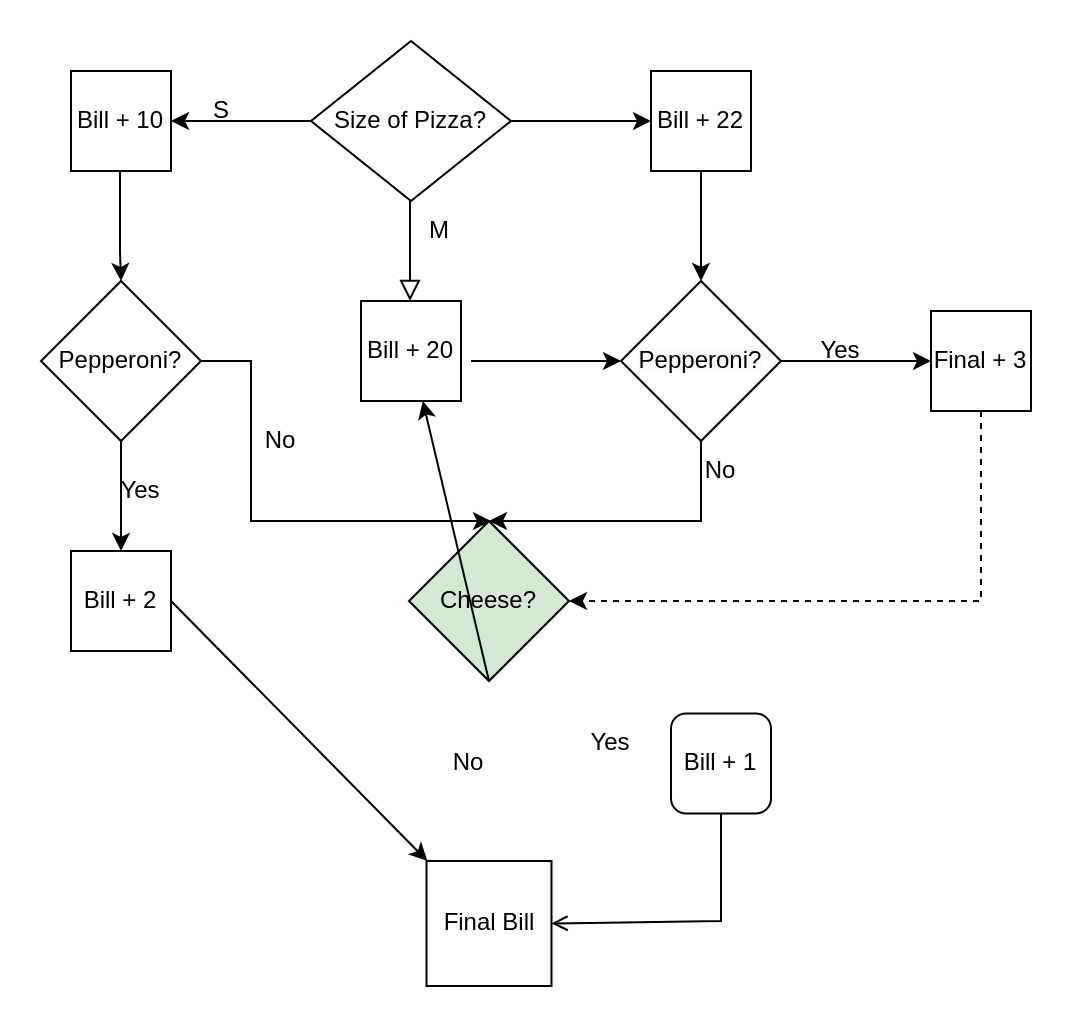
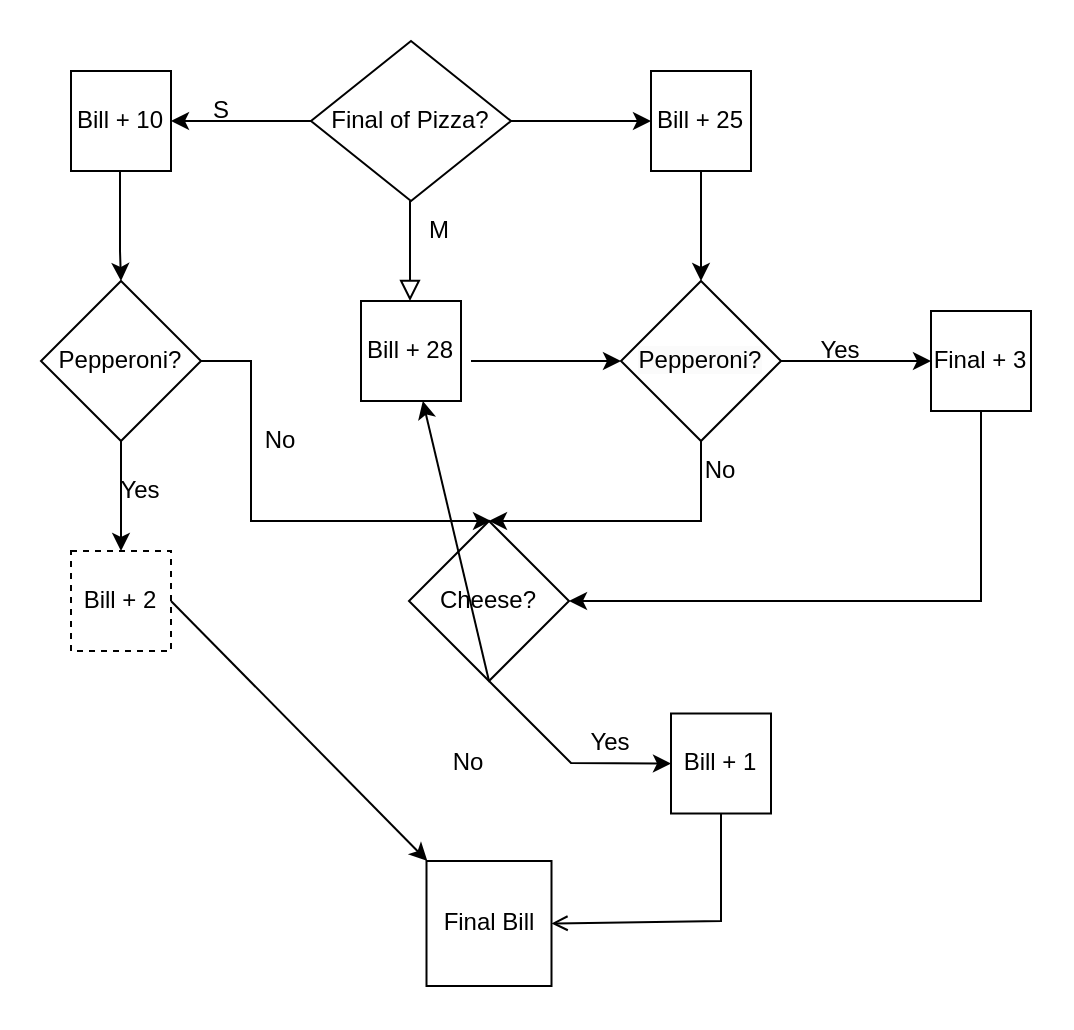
  <mxCell id="0" />
  <mxCell id="1" parent="0" />
  <mxCell id="2" value="" style="rounded=0;html=1;jettySize=auto;orthogonalLoop=1;fontSize=11;endArrow=block;endFill=0;endSize=8;strokeWidth=1;shadow=0;labelBackgroundColor=none;edgeStyle=orthogonalEdgeStyle;" parent="1" edge="1"><mxGeometry relative="1" as="geometry"><mxPoint x="204.5" y="100" as="sourcePoint" /><mxPoint x="204.5" y="150" as="targetPoint" /></mxGeometry></mxCell>
- <mxCell id="3" value="Size of Pizza?" style="rhombus;whiteSpace=wrap;html=1;" vertex="1" parent="1"><mxGeometry x="155" y="20" width="100" height="80" as="geometry" /></mxCell>
+ <mxCell id="3" value="Final of Pizza?" style="rhombus;whiteSpace=wrap;html=1;" vertex="1" parent="1"><mxGeometry x="155" y="20" width="100" height="80" as="geometry" /></mxCell>
  <mxCell id="4" value="" style="endArrow=classic;html=1;rounded=0;" edge="1" parent="1"><mxGeometry width="50" height="50" relative="1" as="geometry"><mxPoint x="255" y="60" as="sourcePoint" /><mxPoint x="325" y="60" as="targetPoint" /></mxGeometry></mxCell>
  <mxCell id="5" value="" style="endArrow=classic;html=1;rounded=0;exitX=0;exitY=0.5;exitDx=0;exitDy=0;" edge="1" parent="1" source="3"><mxGeometry width="50" height="50" relative="1" as="geometry"><mxPoint x="75" y="90" as="sourcePoint" /><mxPoint x="85" y="60" as="targetPoint" /></mxGeometry></mxCell>
  <mxCell id="6" value="Bill + 10" style="rounded=0;whiteSpace=wrap;html=1;" vertex="1" parent="1"><mxGeometry x="35" y="35" width="50" height="50" as="geometry" /></mxCell>
- <mxCell id="7" value="Bill + 22" style="rounded=0;whiteSpace=wrap;html=1;" vertex="1" parent="1"><mxGeometry x="325" y="35" width="50" height="50" as="geometry" /></mxCell>
- <mxCell id="8" value="Bill + 20" style="rounded=0;whiteSpace=wrap;html=1;" vertex="1" parent="1"><mxGeometry x="180" y="150" width="50" height="50" as="geometry" /></mxCell>
+ <mxCell id="7" value="Bill + 25" style="rounded=0;whiteSpace=wrap;html=1;" vertex="1" parent="1"><mxGeometry x="325" y="35" width="50" height="50" as="geometry" /></mxCell>
+ <mxCell id="8" value="Bill + 28" style="rounded=0;whiteSpace=wrap;html=1;" vertex="1" parent="1"><mxGeometry x="180" y="150" width="50" height="50" as="geometry" /></mxCell>
  <mxCell id="9" value="S" style="text;html=1;align=center;verticalAlign=middle;resizable=0;points=[];autosize=1;strokeColor=none;fillColor=none;" vertex="1" parent="1"><mxGeometry x="95" y="40" width="30" height="30" as="geometry" /></mxCell>
  <mxCell id="10" value="M" style="text;html=1;align=center;verticalAlign=middle;resizable=0;points=[];autosize=1;strokeColor=none;fillColor=none;" vertex="1" parent="1"><mxGeometry x="204" y="100" width="30" height="30" as="geometry" /></mxCell>
  <mxCell id="11" value="" style="endArrow=classic;html=1;rounded=0;" edge="1" parent="1"><mxGeometry width="50" height="50" relative="1" as="geometry"><mxPoint x="59.5" y="85" as="sourcePoint" /><mxPoint x="60" y="140" as="targetPoint" /><Array as="points"><mxPoint x="59.5" y="125" /></Array></mxGeometry></mxCell>
  <mxCell id="12" value="Pepperoni?" style="rhombus;whiteSpace=wrap;html=1;" vertex="1" parent="1"><mxGeometry x="20" y="140" width="80" height="80" as="geometry" /></mxCell>
  <mxCell id="13" value="" style="endArrow=classic;html=1;rounded=0;entryX=0.5;entryY=0;entryDx=0;entryDy=0;" edge="1" parent="1" target="17"><mxGeometry width="50" height="50" relative="1" as="geometry"><mxPoint x="60" y="220" as="sourcePoint" /><mxPoint x="60" y="270" as="targetPoint" /></mxGeometry></mxCell>
  <mxCell id="14" value="&lt;meta charset=&quot;utf-8&quot;&gt;&lt;span style=&quot;color: rgb(0, 0, 0); font-family: Helvetica; font-size: 12px; font-style: normal; font-variant-ligatures: normal; font-variant-caps: normal; font-weight: 400; letter-spacing: normal; orphans: 2; text-align: center; text-indent: 0px; text-transform: none; widows: 2; word-spacing: 0px; -webkit-text-stroke-width: 0px; background-color: rgb(251, 251, 251); text-decoration-thickness: initial; text-decoration-style: initial; text-decoration-color: initial; float: none; display: inline !important;&quot;&gt;Pepperoni?&lt;/span&gt;" style="rhombus;whiteSpace=wrap;html=1;" vertex="1" parent="1"><mxGeometry x="310" y="140" width="80" height="80" as="geometry" /></mxCell>
  <mxCell id="15" value="" style="endArrow=classic;html=1;rounded=0;" edge="1" parent="1" target="14"><mxGeometry width="50" height="50" relative="1" as="geometry"><mxPoint x="235" y="180" as="sourcePoint" /><mxPoint x="254" y="150" as="targetPoint" /></mxGeometry></mxCell>
  <mxCell id="16" value="" style="endArrow=classic;html=1;rounded=0;entryX=0.5;entryY=0;entryDx=0;entryDy=0;exitX=0.5;exitY=1;exitDx=0;exitDy=0;" edge="1" parent="1" source="7"><mxGeometry width="50" height="50" relative="1" as="geometry"><mxPoint x="350" y="80" as="sourcePoint" /><mxPoint x="350" y="140" as="targetPoint" /></mxGeometry></mxCell>
- <mxCell id="17" value="Bill + 2" style="rounded=0;whiteSpace=wrap;html=1;" vertex="1" parent="1"><mxGeometry x="35" y="275" width="50" height="50" as="geometry" /></mxCell>
+ <mxCell id="17" value="Bill + 2" style="rounded=0;whiteSpace=wrap;html=1;dashed=1;" vertex="1" parent="1"><mxGeometry x="35" y="275" width="50" height="50" as="geometry" /></mxCell>
  <mxCell id="18" value="Final + 3" style="rounded=0;whiteSpace=wrap;html=1;" vertex="1" parent="1"><mxGeometry x="465" y="155" width="50" height="50" as="geometry" /></mxCell>
  <mxCell id="19" value="" style="endArrow=classic;html=1;rounded=0;exitX=1;exitY=0.5;exitDx=0;exitDy=0;" edge="1" parent="1" source="17" target="29"><mxGeometry width="50" height="50" relative="1" as="geometry"><mxPoint x="124.5" y="295" as="sourcePoint" /><mxPoint x="124.5" y="340" as="targetPoint" /></mxGeometry></mxCell>
  <mxCell id="20" value="Yes" style="text;html=1;strokeColor=none;fillColor=none;align=center;verticalAlign=middle;whiteSpace=wrap;rounded=0;" vertex="1" parent="1"><mxGeometry x="40" y="230" width="60" height="30" as="geometry" /></mxCell>
  <mxCell id="21" value="Yes" style="text;html=1;strokeColor=none;fillColor=none;align=center;verticalAlign=middle;whiteSpace=wrap;rounded=0;" vertex="1" parent="1"><mxGeometry x="390" y="160" width="60" height="30" as="geometry" /></mxCell>
  <mxCell id="22" value="" style="endArrow=classic;html=1;rounded=0;entryX=0;entryY=0.5;entryDx=0;entryDy=0;exitX=1;exitY=0.5;exitDx=0;exitDy=0;" edge="1" parent="1" source="14" target="18"><mxGeometry width="50" height="50" relative="1" as="geometry"><mxPoint x="349.5" y="220" as="sourcePoint" /><mxPoint x="350" y="260" as="targetPoint" /><Array as="points"><mxPoint x="415" y="180" /></Array></mxGeometry></mxCell>
- <mxCell id="23" value="Cheese?" style="rhombus;whiteSpace=wrap;html=1;fillColor=#d5e8d4;" vertex="1" parent="1"><mxGeometry x="204" y="260" width="80" height="80" as="geometry" /></mxCell>
+ <mxCell id="23" value="Cheese?" style="rhombus;whiteSpace=wrap;html=1;" vertex="1" parent="1"><mxGeometry x="204" y="260" width="80" height="80" as="geometry" /></mxCell>
  <mxCell id="24" value="" style="endArrow=classic;html=1;rounded=0;exitX=1;exitY=0.5;exitDx=0;exitDy=0;" edge="1" parent="1" source="12"><mxGeometry width="50" height="50" relative="1" as="geometry"><mxPoint x="105" y="180" as="sourcePoint" /><mxPoint x="245" y="260" as="targetPoint" /><Array as="points"><mxPoint x="125" y="180" /><mxPoint x="125" y="260" /></Array></mxGeometry></mxCell>
  <mxCell id="25" value="No" style="text;html=1;strokeColor=none;fillColor=none;align=center;verticalAlign=middle;whiteSpace=wrap;rounded=0;" vertex="1" parent="1"><mxGeometry x="110" y="205" width="60" height="30" as="geometry" /></mxCell>
  <mxCell id="26" value="" style="endArrow=classic;html=1;rounded=0;entryX=0.5;entryY=0;entryDx=0;entryDy=0;" edge="1" parent="1" source="14" target="23"><mxGeometry width="50" height="50" relative="1" as="geometry"><mxPoint x="350" y="270" as="sourcePoint" /><mxPoint x="350" y="290.711" as="targetPoint" /><Array as="points"><mxPoint x="350" y="260" /></Array></mxGeometry></mxCell>
- <mxCell id="27" value="" style="endArrow=classic;html=1;rounded=0;exitX=0.5;exitY=1;exitDx=0;exitDy=0;entryX=1;entryY=0.5;entryDx=0;entryDy=0;dashed=1;" edge="1" parent="1" source="18" target="23"><mxGeometry width="50" height="50" relative="1" as="geometry"><mxPoint x="475" y="230" as="sourcePoint" /><mxPoint x="525" y="180" as="targetPoint" /><Array as="points"><mxPoint x="490" y="300" /></Array></mxGeometry></mxCell>
+ <mxCell id="27" value="" style="endArrow=classic;html=1;rounded=0;exitX=0.5;exitY=1;exitDx=0;exitDy=0;entryX=1;entryY=0.5;entryDx=0;entryDy=0;" edge="1" parent="1" source="18" target="23"><mxGeometry width="50" height="50" relative="1" as="geometry"><mxPoint x="475" y="230" as="sourcePoint" /><mxPoint x="525" y="180" as="targetPoint" /><Array as="points"><mxPoint x="490" y="300" /></Array></mxGeometry></mxCell>
  <mxCell id="28" value="No" style="text;html=1;strokeColor=none;fillColor=none;align=center;verticalAlign=middle;whiteSpace=wrap;rounded=0;" vertex="1" parent="1"><mxGeometry x="330" y="220" width="60" height="30" as="geometry" /></mxCell>
  <mxCell id="29" value="Final Bill" style="whiteSpace=wrap;html=1;aspect=fixed;rounded=0;" vertex="1" parent="1"><mxGeometry x="212.75" y="430" width="62.5" height="62.5" as="geometry" /></mxCell>
  <mxCell id="30" value="No" style="text;html=1;strokeColor=none;fillColor=none;align=center;verticalAlign=middle;whiteSpace=wrap;rounded=0;" vertex="1" parent="1"><mxGeometry x="204" y="366.25" width="60" height="30" as="geometry" /></mxCell>
- <mxCell id="31" value="Bill + 1" style="whiteSpace=wrap;html=1;rounded=1;" vertex="1" parent="1"><mxGeometry x="335" y="356.25" width="50" height="50" as="geometry" /></mxCell>
+ <mxCell id="31" value="Bill + 1" style="rounded=0;whiteSpace=wrap;html=1;" vertex="1" parent="1"><mxGeometry x="335" y="356.25" width="50" height="50" as="geometry" /></mxCell>
  <mxCell id="32" value="" style="endArrow=classic;html=1;rounded=0;exitX=0.5;exitY=1;exitDx=0;exitDy=0;" edge="1" parent="1" source="23" target="8"><mxGeometry width="50" height="50" relative="1" as="geometry"><mxPoint x="265" y="350" as="sourcePoint" /><mxPoint x="315" y="300" as="targetPoint" /></mxGeometry></mxCell>
+ <mxCell id="33" value="" style="endArrow=classic;html=1;rounded=0;exitX=0.5;exitY=1;exitDx=0;exitDy=0;entryX=0;entryY=0.5;entryDx=0;entryDy=0;" edge="1" parent="1" source="23" target="31"><mxGeometry width="50" height="50" relative="1" as="geometry"><mxPoint x="265" y="350" as="sourcePoint" /><mxPoint x="315" y="300" as="targetPoint" /><Array as="points"><mxPoint x="285" y="381" /></Array></mxGeometry></mxCell>
  <mxCell id="34" value="Yes" style="text;html=1;strokeColor=none;fillColor=none;align=center;verticalAlign=middle;whiteSpace=wrap;rounded=0;" vertex="1" parent="1"><mxGeometry x="275" y="356.25" width="60" height="30" as="geometry" /></mxCell>
  <mxCell id="35" value="" style="endArrow=open;html=1;rounded=0;exitX=0.5;exitY=1;exitDx=0;exitDy=0;entryX=1;entryY=0.5;entryDx=0;entryDy=0;" edge="1" parent="1" source="31" target="29"><mxGeometry width="50" height="50" relative="1" as="geometry"><mxPoint x="265" y="350" as="sourcePoint" /><mxPoint x="315" y="300" as="targetPoint" /><Array as="points"><mxPoint x="360" y="460" /></Array></mxGeometry></mxCell>
